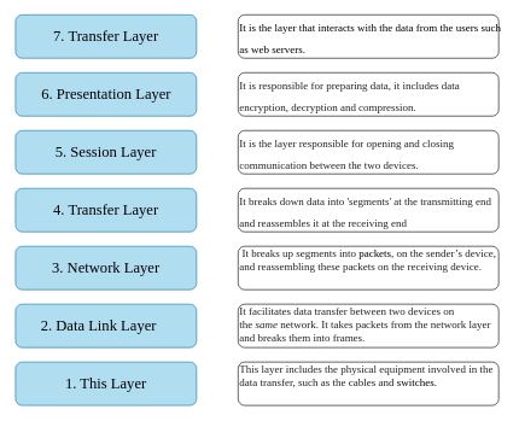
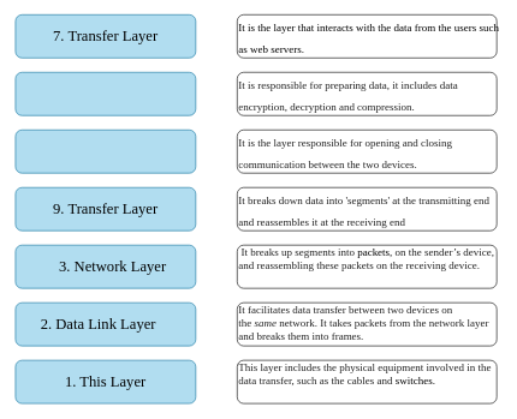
  <mxCell id="0" />
  <mxCell id="1" parent="0" />
  <mxCell id="2" value="" style="rounded=1;whiteSpace=wrap;html=1;fillColor=#b1ddf0;strokeColor=#10739e;" vertex="1" parent="1"><mxGeometry x="20.5" y="20" width="250" height="60" as="geometry" /></mxCell>
  <mxCell id="3" value="" style="rounded=1;whiteSpace=wrap;html=1;fillColor=#b1ddf0;strokeColor=#10739e;" vertex="1" parent="1"><mxGeometry x="20.5" y="100" width="250" height="60" as="geometry" /></mxCell>
  <mxCell id="4" value="" style="rounded=1;whiteSpace=wrap;html=1;fillColor=#b1ddf0;strokeColor=#10739e;" vertex="1" parent="1"><mxGeometry x="20.5" y="260" width="250" height="60" as="geometry" /></mxCell>
- <mxCell id="5" value="&lt;font style=&quot;font-size: 21px;&quot; face=&quot;Verdana&quot;&gt;4. Transfer Layer&lt;/font&gt;" style="text;html=1;align=center;verticalAlign=middle;whiteSpace=wrap;rounded=0;fillColor=none;" vertex="1" parent="1"><mxGeometry x="38" y="270" width="215" height="40" as="geometry" /></mxCell>
+ <mxCell id="5" value="&lt;font style=&quot;font-size: 21px;&quot; face=&quot;Verdana&quot;&gt;9. Transfer Layer&lt;/font&gt;" style="text;html=1;align=center;verticalAlign=middle;whiteSpace=wrap;rounded=0;fillColor=none;" vertex="1" parent="1"><mxGeometry x="38" y="270" width="215" height="40" as="geometry" /></mxCell>
  <mxCell id="6" value="" style="rounded=1;whiteSpace=wrap;html=1;fillColor=#b1ddf0;strokeColor=#10739e;" vertex="1" parent="1"><mxGeometry x="20.5" y="180" width="250" height="60" as="geometry" /></mxCell>
  <mxCell id="7" value="" style="rounded=1;whiteSpace=wrap;html=1;fillColor=#b1ddf0;strokeColor=#10739e;" vertex="1" parent="1"><mxGeometry x="20.5" y="340" width="250" height="60" as="geometry" /></mxCell>
  <mxCell id="8" value="" style="rounded=1;whiteSpace=wrap;html=1;fillColor=#b1ddf0;strokeColor=#10739e;" vertex="1" parent="1"><mxGeometry x="20.5" y="420" width="250" height="60" as="geometry" /></mxCell>
  <mxCell id="9" value="" style="rounded=1;whiteSpace=wrap;html=1;fillColor=#b1ddf0;strokeColor=#10739e;" vertex="1" parent="1"><mxGeometry x="20.5" y="500" width="250" height="60" as="geometry" /></mxCell>
  <mxCell id="10" value="&lt;font style=&quot;font-size: 21px;&quot; face=&quot;Verdana&quot;&gt;7. Transfer Layer&lt;/font&gt;" style="text;html=1;align=center;verticalAlign=middle;whiteSpace=wrap;rounded=0;fillColor=none;" vertex="1" parent="1"><mxGeometry x="38" y="30" width="215" height="40" as="geometry" /></mxCell>
- <mxCell id="11" value="&lt;font style=&quot;font-size: 21px;&quot; face=&quot;Verdana&quot;&gt;3. Network Layer&lt;/font&gt;" style="text;html=1;align=center;verticalAlign=middle;whiteSpace=wrap;rounded=0;fillColor=none;" vertex="1" parent="1"><mxGeometry x="38" y="350" width="215" height="40" as="geometry" /></mxCell>
+ <mxCell id="11" value="&lt;font style=&quot;font-size: 21px;&quot; face=&quot;Verdana&quot;&gt;3. Network Layer&lt;/font&gt;" style="text;html=1;align=center;verticalAlign=middle;whiteSpace=wrap;rounded=0;fillColor=none;" vertex="1" parent="1"><mxGeometry x="48" y="350" width="215" height="40" as="geometry" /></mxCell>
  <mxCell id="12" value="&lt;font style=&quot;font-size: 21px;&quot; face=&quot;Verdana&quot;&gt;2. Data Link Layer&lt;/font&gt;" style="text;html=1;align=center;verticalAlign=middle;whiteSpace=wrap;rounded=0;fillColor=none;" vertex="1" parent="1"><mxGeometry x="28" y="430" width="215" height="40" as="geometry" /></mxCell>
  <mxCell id="13" value="&lt;font style=&quot;font-size: 21px;&quot; face=&quot;Verdana&quot;&gt;1. This Layer&lt;/font&gt;" style="text;html=1;align=center;verticalAlign=middle;whiteSpace=wrap;rounded=0;fillColor=none;" vertex="1" parent="1"><mxGeometry x="38" y="510" width="215" height="40" as="geometry" /></mxCell>
- <mxCell id="14" value="&lt;font style=&quot;font-size: 21px;&quot; face=&quot;Verdana&quot;&gt;6. Presentation Layer&lt;/font&gt;" style="text;html=1;align=center;verticalAlign=middle;whiteSpace=wrap;rounded=0;fillColor=none;" vertex="1" parent="1"><mxGeometry x="30.5" y="110" width="230" height="40" as="geometry" /></mxCell>
- <mxCell id="15" value="&lt;font style=&quot;font-size: 21px;&quot; face=&quot;Verdana&quot;&gt;5. Session Layer&lt;/font&gt;" style="text;html=1;align=center;verticalAlign=middle;whiteSpace=wrap;rounded=0;fillColor=none;" vertex="1" parent="1"><mxGeometry x="38" y="190" width="215" height="40" as="geometry" /></mxCell>
  <mxCell id="16" value="" style="rounded=1;whiteSpace=wrap;html=1;spacingTop=-5;" vertex="1" parent="1"><mxGeometry x="328" y="20" width="360" height="60" as="geometry" /></mxCell>
  <mxCell id="17" value="" style="rounded=1;whiteSpace=wrap;html=1;" vertex="1" parent="1"><mxGeometry x="328" y="100" width="360" height="60" as="geometry" /></mxCell>
  <mxCell id="18" value="" style="rounded=1;whiteSpace=wrap;html=1;" vertex="1" parent="1"><mxGeometry x="328" y="180" width="360" height="60" as="geometry" /></mxCell>
  <mxCell id="19" value="" style="rounded=1;whiteSpace=wrap;html=1;" vertex="1" parent="1"><mxGeometry x="328" y="260" width="360" height="60" as="geometry" /></mxCell>
  <mxCell id="20" value="" style="rounded=1;whiteSpace=wrap;html=1;" vertex="1" parent="1"><mxGeometry x="328" y="340" width="360" height="60" as="geometry" /></mxCell>
  <mxCell id="21" value="" style="rounded=1;whiteSpace=wrap;html=1;" vertex="1" parent="1"><mxGeometry x="328" y="420" width="360" height="60" as="geometry" /></mxCell>
  <mxCell id="22" value="" style="rounded=1;whiteSpace=wrap;html=1;" vertex="1" parent="1"><mxGeometry x="328" y="500" width="360" height="60" as="geometry" /></mxCell>
  <mxCell id="23" value="&lt;h1 style=&quot;margin-top: 0px;&quot;&gt;&lt;span style=&quot;font-weight: normal;&quot;&gt;&lt;font style=&quot;font-size: 15px;&quot;&gt;It is the layer that interacts with the data from the users such as web servers.&lt;/font&gt;&lt;/span&gt;&lt;/h1&gt;" style="text;html=1;whiteSpace=wrap;overflow=hidden;rounded=0;spacingTop=-5;spacingBottom=5;fillColor=none;fontFamily=Comic Sans MS;" vertex="1" parent="1"><mxGeometry x="328" y="20" width="366" height="60" as="geometry" /></mxCell>
  <mxCell id="24" value="&lt;h1 style=&quot;margin-top: 0px;&quot;&gt;&lt;span style=&quot;color: rgb(34, 34, 34); font-weight: 400;&quot;&gt;&lt;font style=&quot;font-size: 15px;&quot; face=&quot;Comic Sans MS&quot;&gt;It is responsible for preparing data, it includes data encryption, decryption and compression.&lt;/font&gt;&lt;/span&gt;&lt;br&gt;&lt;/h1&gt;" style="text;html=1;whiteSpace=wrap;overflow=hidden;rounded=0;spacingTop=-5;spacingBottom=5;fillColor=none;" vertex="1" parent="1"><mxGeometry x="328" y="100" width="360" height="60" as="geometry" /></mxCell>
  <mxCell id="25" value="&lt;h1 style=&quot;margin-top: 0px;&quot;&gt;&lt;span style=&quot;color: rgb(34, 34, 34); font-weight: 400;&quot;&gt;&lt;font style=&quot;font-size: 15px;&quot; face=&quot;Comic Sans MS&quot;&gt;It is the layer responsible for opening and closing communication between the two devices.&lt;/font&gt;&lt;/span&gt;&lt;br&gt;&lt;/h1&gt;" style="text;html=1;whiteSpace=wrap;overflow=hidden;rounded=0;spacingTop=-5;spacingBottom=5;fillColor=none;" vertex="1" parent="1"><mxGeometry x="328" y="180" width="360" height="60" as="geometry" /></mxCell>
  <mxCell id="26" value="&lt;h1 style=&quot;margin-top: 0px;&quot;&gt;&lt;span style=&quot;color: rgb(34, 34, 34); font-weight: 400;&quot;&gt;&lt;font style=&quot;font-size: 15px;&quot; face=&quot;Comic Sans MS&quot;&gt;It breaks down data into 'segments' at the transmitting end and reassembles it at the receiving end&lt;/font&gt;&lt;/span&gt;&lt;br&gt;&lt;/h1&gt;" style="text;html=1;whiteSpace=wrap;overflow=hidden;rounded=0;spacingTop=-5;spacingBottom=5;fillColor=none;" vertex="1" parent="1"><mxGeometry x="328" y="260" width="360" height="60" as="geometry" /></mxCell>
  <mxCell id="27" value="&lt;h1 style=&quot;margin-top: 0px; font-size: 15px;&quot;&gt;&lt;font face=&quot;Comic Sans MS&quot; style=&quot;font-weight: normal; font-size: 15px;&quot;&gt;&lt;span style=&quot;color: rgb(34, 34, 34);&quot;&gt;&amp;nbsp;It breaks up segments into&amp;nbsp;&lt;/span&gt;packets&lt;span style=&quot;color: rgb(34, 34, 34);&quot;&gt;, on the sender’s device, and reassembling these packets on the receiving device.&amp;nbsp;&lt;/span&gt;&lt;/font&gt;&lt;br&gt;&lt;/h1&gt;" style="text;html=1;whiteSpace=wrap;overflow=hidden;rounded=0;spacingTop=-5;spacingBottom=5;fillColor=none;" vertex="1" parent="1"><mxGeometry x="328" y="340" width="360" height="60" as="geometry" /></mxCell>
  <mxCell id="28" value="&lt;h1 style=&quot;margin-top: 0px; font-size: 15px;&quot;&gt;&lt;font style=&quot;font-size: 15px; font-weight: normal;&quot; face=&quot;Comic Sans MS&quot;&gt;&lt;span style=&quot;color: rgb(34, 34, 34);&quot;&gt;It facilitates data transfer between two devices on the&amp;nbsp;&lt;/span&gt;&lt;em style=&quot;box-sizing: border-box; color: rgb(34, 34, 34);&quot;&gt;same&lt;/em&gt;&lt;span style=&quot;color: rgb(34, 34, 34);&quot;&gt;&amp;nbsp;network. It takes packets from the network layer and breaks them into frames.&amp;nbsp;&lt;/span&gt;&lt;/font&gt;&lt;br&gt;&lt;/h1&gt;" style="text;html=1;whiteSpace=wrap;overflow=hidden;rounded=0;spacingTop=-5;spacingBottom=5;fillColor=none;" vertex="1" parent="1"><mxGeometry x="328" y="420" width="360" height="60" as="geometry" /></mxCell>
  <mxCell id="29" value="&lt;h1 style=&quot;margin-top: 0px; font-size: 15px;&quot;&gt;&lt;font face=&quot;Comic Sans MS&quot; style=&quot;font-weight: normal; font-size: 15px;&quot;&gt;&lt;span style=&quot;color: rgb(34, 34, 34);&quot;&gt;This layer includes the physical equipment involved in the data transfer, such as the cables and&amp;nbsp;&lt;/span&gt;switches.&lt;/font&gt;&lt;br&gt;&lt;/h1&gt;" style="text;html=1;whiteSpace=wrap;overflow=hidden;rounded=0;spacingTop=-5;spacingBottom=5;fillColor=none;" vertex="1" parent="1"><mxGeometry x="328" y="500" width="360" height="60" as="geometry" /></mxCell>
